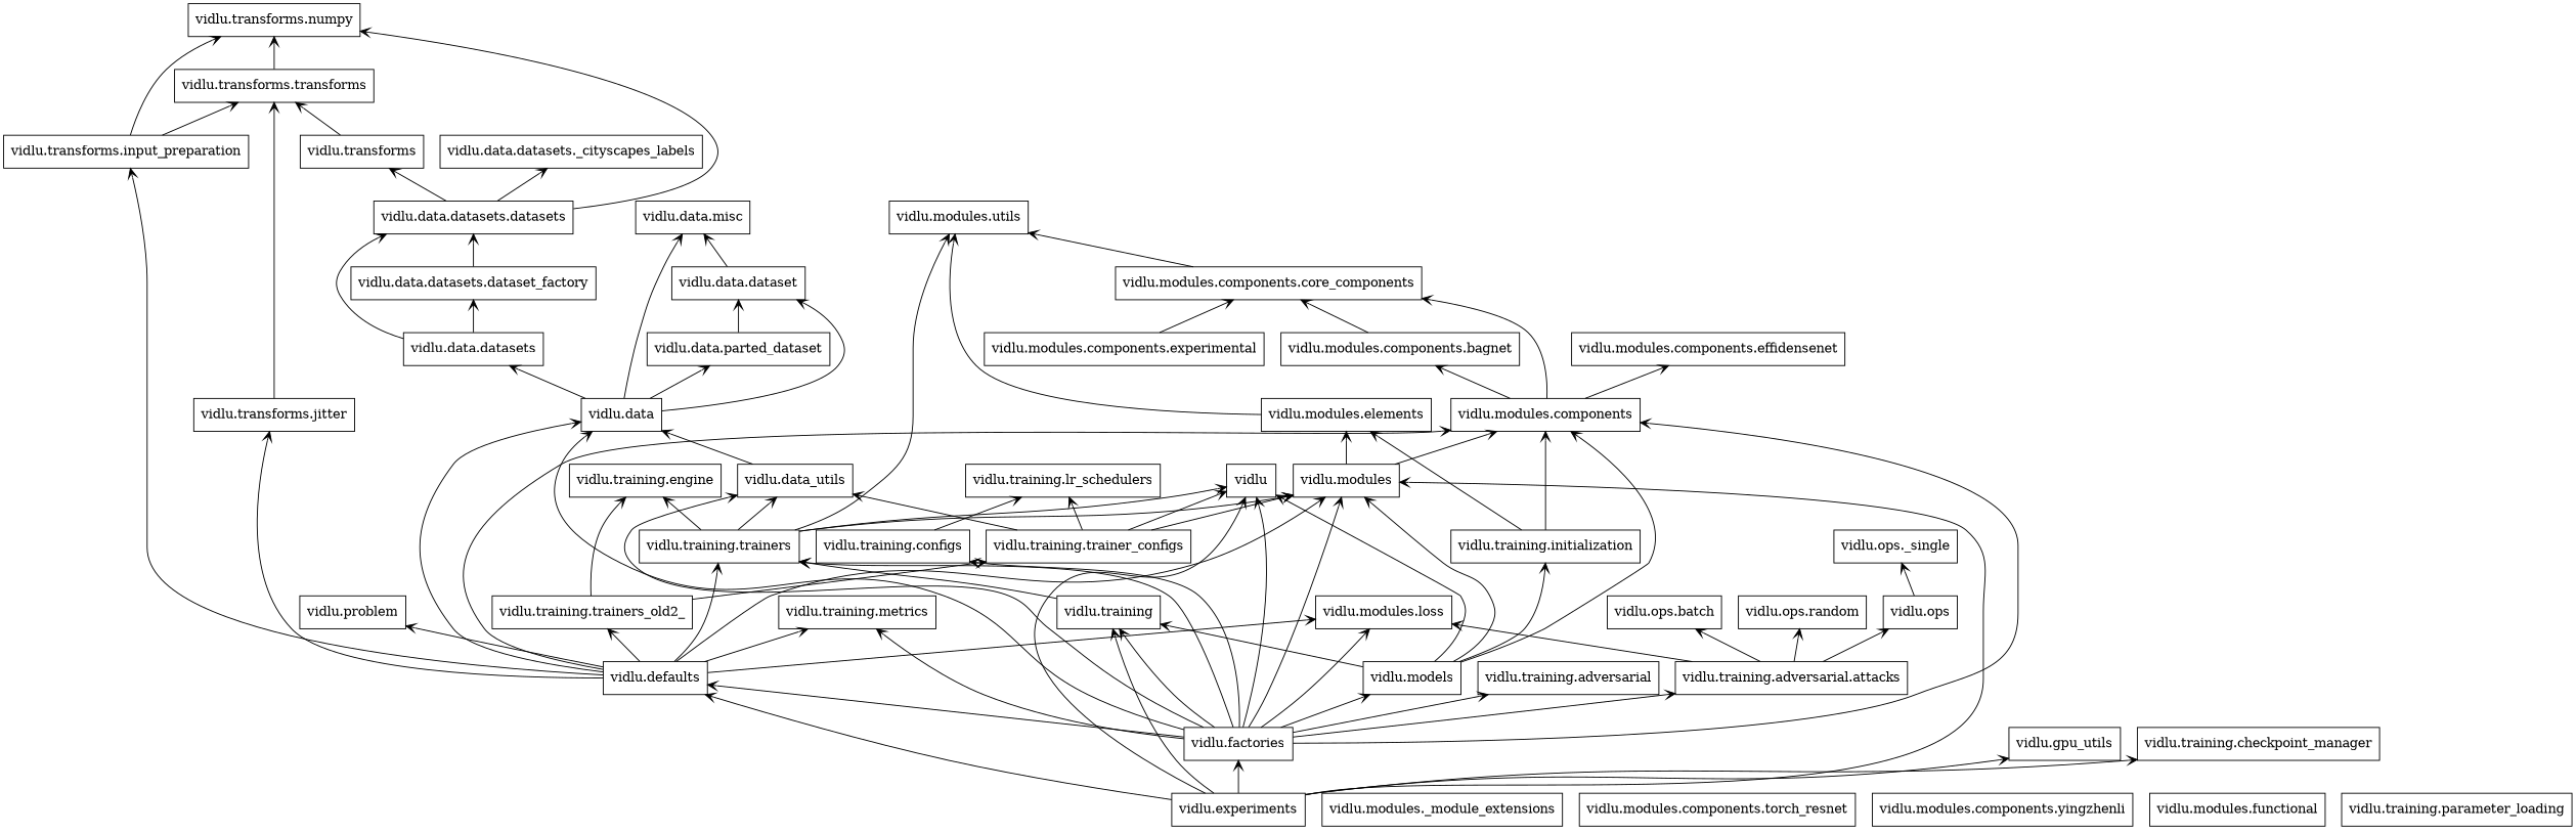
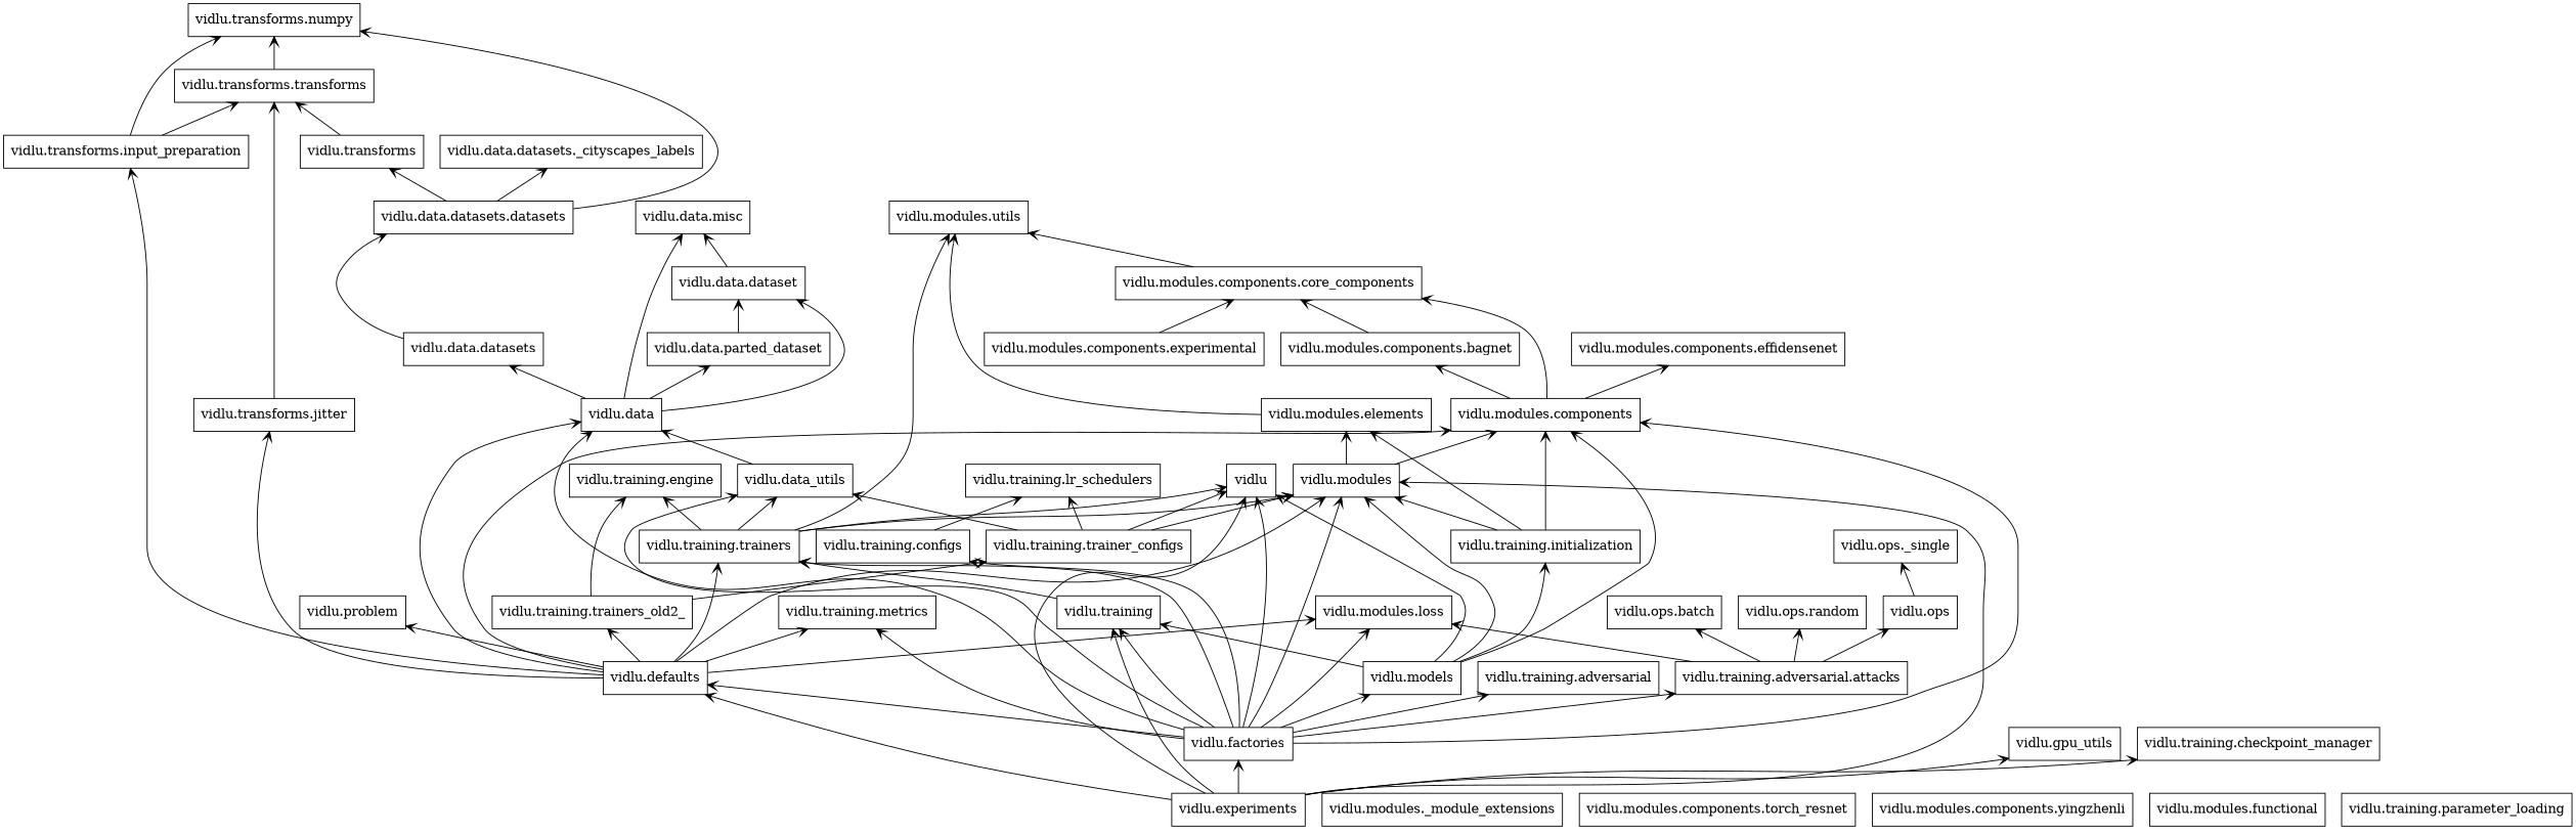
  digraph {
    rankdir=BT
    node [shape=box]
    edge [arrowhead=open arrowtail=none]
    n1 [label=vidlu]
    n2 [label="vidlu.data"]
    n3 [label="vidlu.data.dataset"]
    n4 [label="vidlu.data.datasets"]
    n5 [label="vidlu.data.misc"]
    n6 [label="vidlu.data.parted_dataset"]
-   n7 [label="vidlu.data.datasets.dataset_factory"]
    n8 [label="vidlu.data.datasets.datasets"]
    n9 [label="vidlu.data.datasets._cityscapes_labels"]
    n10 [label="vidlu.transforms"]
    n11 [label="vidlu.transforms.numpy"]
    n12 [label="vidlu.transforms.transforms"]
    n13 [label="vidlu.data_utils"]
    n14 [label="vidlu.defaults"]
    n15 [label="vidlu.modules"]
    n16 [label="vidlu.modules.components"]
    n17 [label="vidlu.modules.loss"]
    n18 [label="vidlu.problem"]
    n19 [label="vidlu.training.metrics"]
    n20 [label="vidlu.training.trainers"]
    n21 [label="vidlu.transforms.input_preparation"]
    n22 [label="vidlu.transforms.jitter"]
    n23 [label="vidlu.training.trainers_old2_"]
    n24 [label="vidlu.models"]
    n25 [label="vidlu.training"]
    n26 [label="vidlu.training.initialization"]
    n27 [label="vidlu.modules.elements"]
    n28 [label="vidlu.modules.components.bagnet"]
    n29 [label="vidlu.modules.components.core_components"]
    n30 [label="vidlu.modules.components.effidensenet"]
    n31 [label="vidlu.modules.utils"]
    n32 [label="vidlu.training.engine"]
    n33 [label="vidlu.experiments"]
    n34 [label="vidlu.factories"]
    n35 [label="vidlu.gpu_utils"]
    n36 [label="vidlu.training.checkpoint_manager"]
    n37 [label="vidlu.training.adversarial"]
    n38 [label="vidlu.training.adversarial.attacks"]
    n39 [label="vidlu.training.configs"]
    n40 [label="vidlu.ops"]
    n41 [label="vidlu.ops.batch"]
    n42 [label="vidlu.ops.random"]
    n43 [label="vidlu.training.lr_schedulers"]
    n44 [label="vidlu.modules._module_extensions"]
    n45 [label="vidlu.modules.components.experimental"]
    n46 [label="vidlu.modules.components.torch_resnet"]
    n47 [label="vidlu.modules.components.yingzhenli"]
    n48 [label="vidlu.modules.functional"]
    n49 [label="vidlu.ops._single"]
    n50 [label="vidlu.training.parameter_loading"]
    n51 [label="vidlu.training.trainer_configs"]
    n2 -> n3
    n2 -> n4
    n2 -> n5
    n2 -> n6
    n3 -> n5
-   n4 -> n7
    n4 -> n8
    n6 -> n3
-   n7 -> n8
    n8 -> n9
    n8 -> n10
    n8 -> n11
    n10 -> n12
    n12 -> n11
    n13 -> n2
    n14 -> n2
    n14 -> n15
    n14 -> n16
    n14 -> n17
    n14 -> n18
    n14 -> n19
    n14 -> n20
    n14 -> n21
    n14 -> n22
    n14 -> n23
    n15 -> n16
    n15 -> n27
    n16 -> n28
    n16 -> n29
    n16 -> n30
    n20 -> n1
    n20 -> n13
    n20 -> n15
    n20 -> n31
    n20 -> n32
    n21 -> n11
    n21 -> n12
    n22 -> n12
    n23 -> n32
    n23 -> n51
    n24 -> n1
    n24 -> n15
    n24 -> n16
    n24 -> n25
    n24 -> n26
    n25 -> n20
+   n26 -> n15
    n26 -> n16
    n26 -> n27
    n27 -> n31
    n28 -> n29
    n29 -> n31
    n33 -> n1
    n33 -> n14
    n33 -> n15
    n33 -> n25
    n33 -> n34
    n33 -> n35
    n33 -> n36
    n34 -> n1
    n34 -> n2
    n34 -> n13
    n34 -> n14
    n34 -> n15
    n34 -> n16
    n34 -> n17
    n34 -> n19
    n34 -> n20
    n34 -> n24
    n34 -> n25
    n34 -> n37
    n34 -> n38
    n34 -> n39
    n38 -> n17
    n38 -> n40
    n38 -> n41
    n38 -> n42
    n39 -> n43
    n40 -> n49
    n45 -> n29
    n51 -> n1
    n51 -> n13
    n51 -> n15
    n51 -> n43
  }
